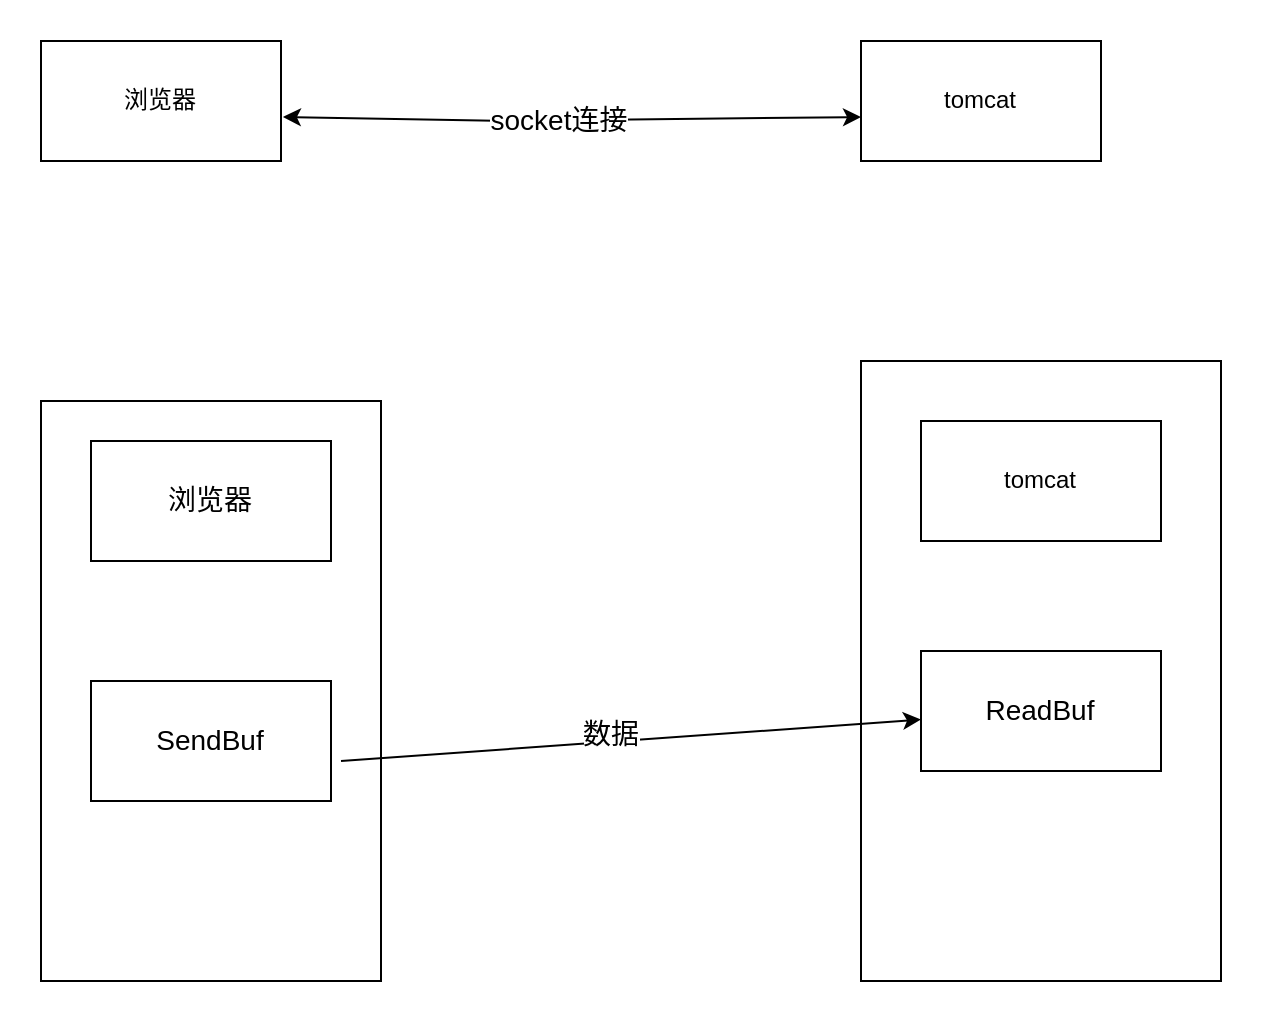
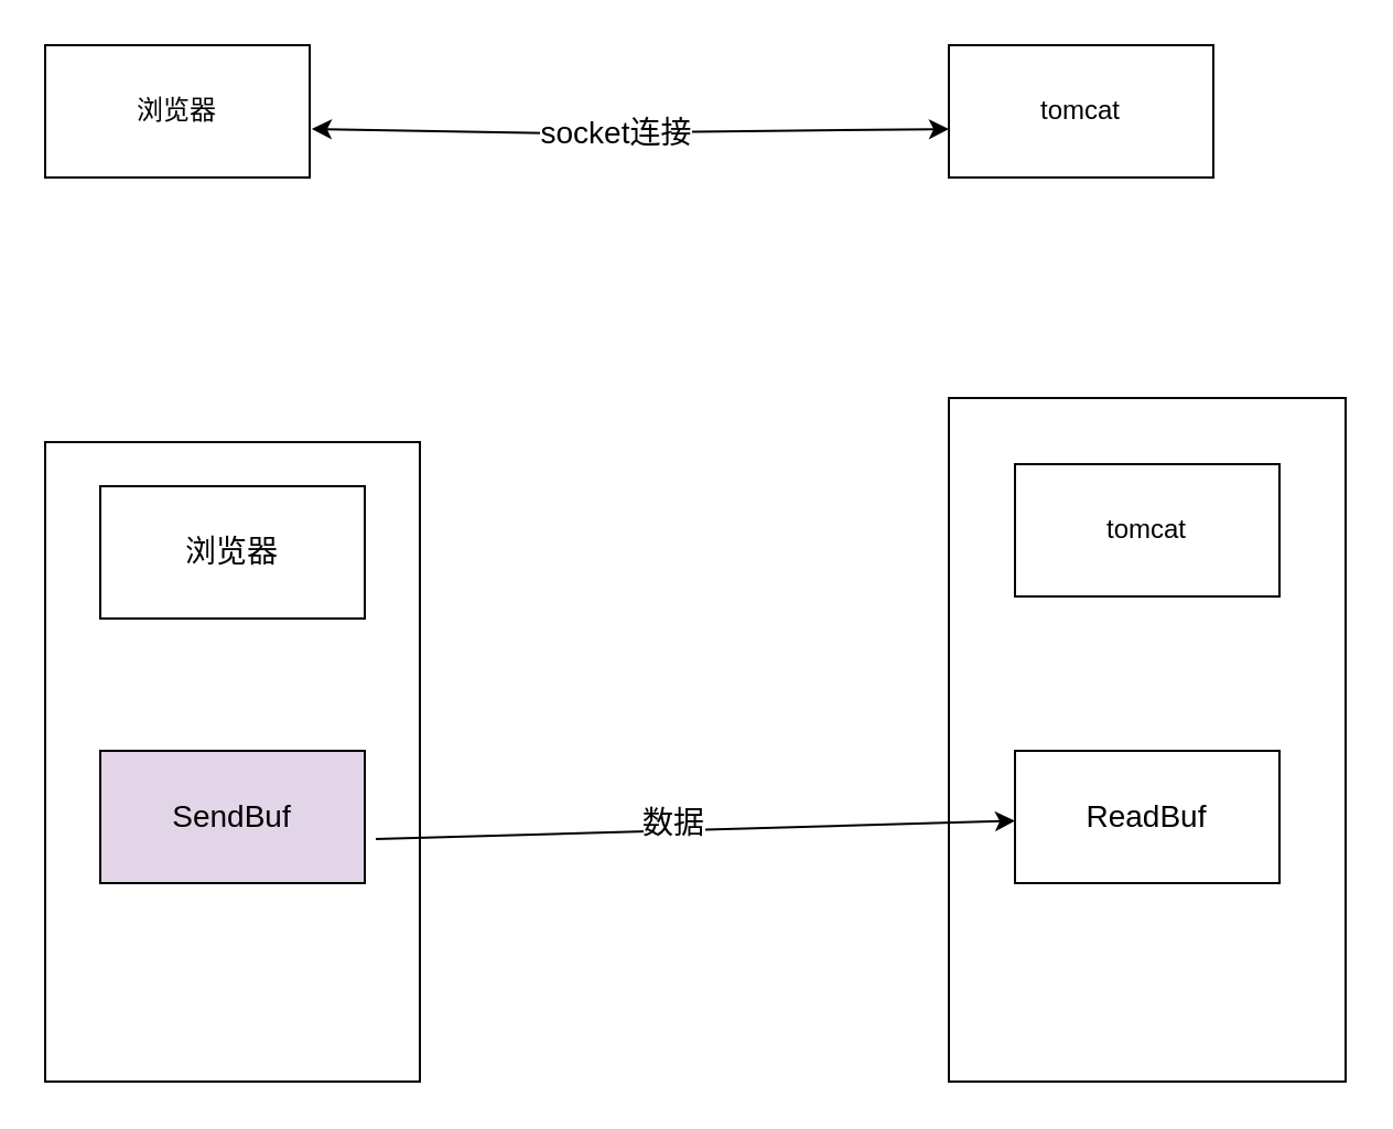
  <mxCell id="0" />
  <mxCell id="1" parent="0" />
  <mxCell id="2" value="浏览器" style="rounded=0;whiteSpace=wrap;html=1;" vertex="1" parent="1"><mxGeometry x="20" y="20" width="120" height="60" as="geometry" /></mxCell>
  <mxCell id="3" value="tomcat" style="rounded=0;whiteSpace=wrap;html=1;" vertex="1" parent="1"><mxGeometry x="430" y="20" width="120" height="60" as="geometry" /></mxCell>
  <mxCell id="4" value="" style="endArrow=classic;startArrow=classic;html=1;exitX=1.008;exitY=0.633;exitDx=0;exitDy=0;exitPerimeter=0;" edge="1" parent="1" source="2"><mxGeometry width="50" height="50" relative="1" as="geometry"><mxPoint x="310" y="230" as="sourcePoint" /><mxPoint x="430" y="58" as="targetPoint" /><Array as="points"><mxPoint x="250" y="60" /></Array></mxGeometry></mxCell>
  <mxCell id="5" value="socket连接" style="edgeLabel;html=1;align=center;verticalAlign=middle;resizable=0;points=[];fontSize=14;" vertex="1" connectable="0" parent="4"><mxGeometry x="-0.045" y="-3" relative="1" as="geometry"><mxPoint y="-3" as="offset" /></mxGeometry></mxCell>
  <mxCell id="6" value="" style="rounded=0;whiteSpace=wrap;html=1;fontSize=14;" vertex="1" parent="1"><mxGeometry x="20" y="200" width="170" height="290" as="geometry" /></mxCell>
  <mxCell id="7" value="浏览器" style="rounded=0;whiteSpace=wrap;html=1;fontSize=14;" vertex="1" parent="1"><mxGeometry x="45" y="220" width="120" height="60" as="geometry" /></mxCell>
  <mxCell id="8" value="" style="rounded=0;whiteSpace=wrap;html=1;fontSize=14;" vertex="1" parent="1"><mxGeometry x="430" y="180" width="180" height="310" as="geometry" /></mxCell>
  <mxCell id="9" value="tomcat" style="rounded=0;whiteSpace=wrap;html=1;" vertex="1" parent="1"><mxGeometry x="460" y="210" width="120" height="60" as="geometry" /></mxCell>
- <mxCell id="10" value="SendBuf" style="rounded=0;whiteSpace=wrap;html=1;fontSize=14;" vertex="1" parent="1"><mxGeometry x="45" y="340" width="120" height="60" as="geometry" /></mxCell>
- <mxCell id="11" value="ReadBuf" style="rounded=0;whiteSpace=wrap;html=1;fontSize=14;" vertex="1" parent="1"><mxGeometry x="460" y="325" width="120" height="60" as="geometry" /></mxCell>
+ <mxCell id="10" value="SendBuf" style="rounded=0;whiteSpace=wrap;html=1;fontSize=14;fillColor=#e1d5e7;" vertex="1" parent="1"><mxGeometry x="45" y="340" width="120" height="60" as="geometry" /></mxCell>
+ <mxCell id="11" value="ReadBuf" style="rounded=0;whiteSpace=wrap;html=1;fontSize=14;" vertex="1" parent="1"><mxGeometry x="460" y="340" width="120" height="60" as="geometry" /></mxCell>
  <mxCell id="12" value="" style="endArrow=classic;html=1;fontSize=14;" edge="1" parent="1" target="11"><mxGeometry width="50" height="50" relative="1" as="geometry"><mxPoint x="170" y="380" as="sourcePoint" /><mxPoint x="220" y="330" as="targetPoint" /></mxGeometry></mxCell>
  <mxCell id="13" value="数据" style="edgeLabel;html=1;align=center;verticalAlign=middle;resizable=0;points=[];fontSize=14;" vertex="1" connectable="0" parent="12"><mxGeometry x="-0.068" y="4" relative="1" as="geometry"><mxPoint as="offset" /></mxGeometry></mxCell>
